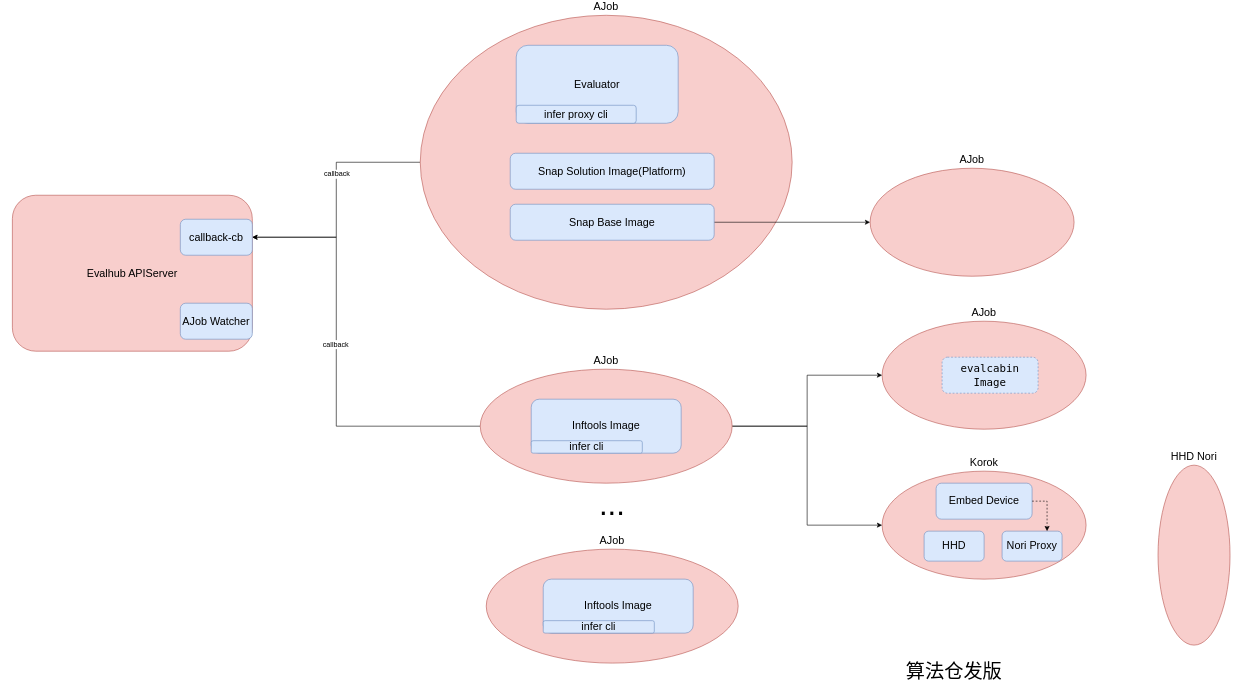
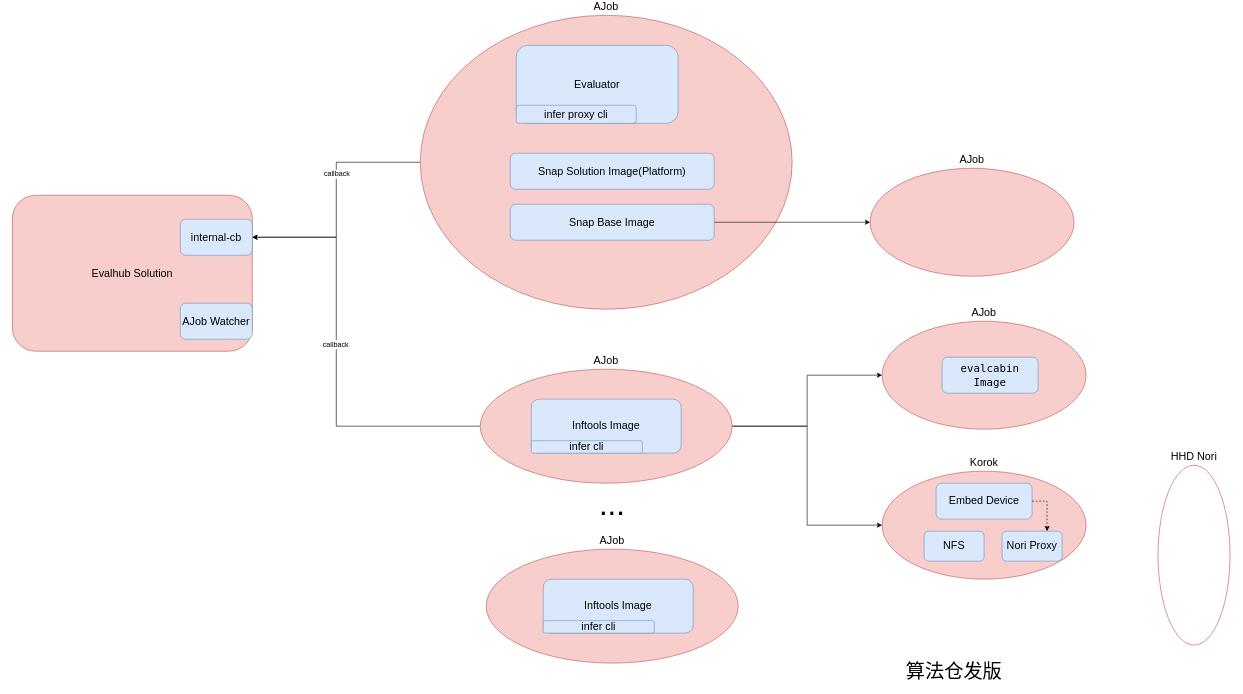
  <mxCell id="0" />
  <mxCell id="1" parent="0" />
  <mxCell id="2" style="edgeStyle=orthogonalEdgeStyle;rounded=0;orthogonalLoop=1;jettySize=auto;html=1;exitX=0;exitY=0.5;exitDx=0;exitDy=0;entryX=1;entryY=0.5;entryDx=0;entryDy=0;fontSize=52;" edge="1" parent="1" source="4" target="29"><mxGeometry relative="1" as="geometry" /></mxCell>
  <mxCell id="3" value="callback" style="edgeLabel;html=1;align=center;verticalAlign=middle;resizable=0;points=[];fontSize=12;" vertex="1" connectable="0" parent="2"><mxGeometry x="-0.213" relative="1" as="geometry"><mxPoint as="offset" /></mxGeometry></mxCell>
  <mxCell id="4" value="&lt;font style=&quot;font-size: 18px;&quot;&gt;AJob&lt;/font&gt;" style="ellipse;whiteSpace=wrap;html=1;labelPosition=center;verticalLabelPosition=top;align=center;verticalAlign=bottom;fillColor=#f8cecc;strokeColor=#b85450;fontSize=18;" parent="1" vertex="1"><mxGeometry x="700" y="20" width="620" height="490" as="geometry" /></mxCell>
- <mxCell id="5" value="Evalhub APIServer" style="rounded=1;whiteSpace=wrap;html=1;fillColor=#f8cecc;strokeColor=#b85450;fontSize=18;" parent="1" vertex="1"><mxGeometry x="20" y="320" width="400" height="260" as="geometry" /></mxCell>
+ <mxCell id="5" value="Evalhub Solution" style="rounded=1;whiteSpace=wrap;html=1;fillColor=#f8cecc;strokeColor=#b85450;fontSize=18;" parent="1" vertex="1"><mxGeometry x="20" y="320" width="400" height="260" as="geometry" /></mxCell>
  <mxCell id="6" value="AJob Watcher" style="rounded=1;whiteSpace=wrap;html=1;fillColor=#dae8fc;strokeColor=#6c8ebf;fontSize=18;" parent="1" vertex="1"><mxGeometry x="300" y="500" width="120" height="60" as="geometry" /></mxCell>
  <mxCell id="7" value="" style="group;movable=0;resizable=0;rotatable=0;deletable=0;editable=0;locked=1;connectable=0;" parent="1" vertex="1" connectable="0"><mxGeometry x="860" y="70" width="270" height="130" as="geometry" /></mxCell>
  <mxCell id="8" value="Evaluator" style="rounded=1;whiteSpace=wrap;html=1;fillColor=#dae8fc;strokeColor=#6c8ebf;fontSize=18;" parent="7" vertex="1"><mxGeometry width="270" height="130" as="geometry" /></mxCell>
  <mxCell id="9" value="infer proxy cli" style="rounded=1;whiteSpace=wrap;html=1;fillColor=#dae8fc;strokeColor=#6c8ebf;fontSize=18;" parent="7" vertex="1"><mxGeometry y="100" width="200" height="30" as="geometry" /></mxCell>
  <mxCell id="10" value="Snap Solution Image(Platform)" style="rounded=1;whiteSpace=wrap;html=1;fillColor=#dae8fc;strokeColor=#6c8ebf;fontSize=18;" parent="1" vertex="1"><mxGeometry x="850" y="250" width="340" height="60" as="geometry" /></mxCell>
  <mxCell id="11" style="edgeStyle=orthogonalEdgeStyle;rounded=0;orthogonalLoop=1;jettySize=auto;html=1;exitX=1;exitY=0.5;exitDx=0;exitDy=0;entryX=0;entryY=0.5;entryDx=0;entryDy=0;" parent="1" source="12" target="13" edge="1"><mxGeometry relative="1" as="geometry" /></mxCell>
  <mxCell id="12" value="Snap Base Image" style="rounded=1;whiteSpace=wrap;html=1;fillColor=#dae8fc;strokeColor=#6c8ebf;fontSize=18;" parent="1" vertex="1"><mxGeometry x="850" y="335" width="340" height="60" as="geometry" /></mxCell>
  <mxCell id="13" value="&lt;font style=&quot;font-size: 18px;&quot;&gt;AJob&lt;/font&gt;" style="ellipse;whiteSpace=wrap;html=1;labelPosition=center;verticalLabelPosition=top;align=center;verticalAlign=bottom;fillColor=#f8cecc;strokeColor=#b85450;fontSize=18;" parent="1" vertex="1"><mxGeometry x="1450" y="275" width="340" height="180" as="geometry" /></mxCell>
  <mxCell id="14" value="&lt;font style=&quot;font-size: 18px;&quot;&gt;AJob&lt;/font&gt;" style="ellipse;whiteSpace=wrap;html=1;labelPosition=center;verticalLabelPosition=top;align=center;verticalAlign=bottom;fillColor=#f8cecc;strokeColor=#b85450;fontSize=18;" parent="1" vertex="1"><mxGeometry x="1470" y="530" width="340" height="180" as="geometry" /></mxCell>
  <mxCell id="15" value="&lt;font style=&quot;font-size: 18px;&quot;&gt;Korok&lt;/font&gt;" style="ellipse;whiteSpace=wrap;html=1;labelPosition=center;verticalLabelPosition=top;align=center;verticalAlign=bottom;fillColor=#f8cecc;strokeColor=#b85450;fontSize=18;" parent="1" vertex="1"><mxGeometry x="1470" y="780" width="340" height="180" as="geometry" /></mxCell>
  <mxCell id="16" style="edgeStyle=orthogonalEdgeStyle;rounded=0;orthogonalLoop=1;jettySize=auto;html=1;exitX=1;exitY=0.5;exitDx=0;exitDy=0;entryX=0;entryY=0.5;entryDx=0;entryDy=0;" edge="1" parent="1" source="20" target="14"><mxGeometry relative="1" as="geometry" /></mxCell>
  <mxCell id="17" style="edgeStyle=orthogonalEdgeStyle;rounded=0;orthogonalLoop=1;jettySize=auto;html=1;exitX=1;exitY=0.5;exitDx=0;exitDy=0;entryX=0;entryY=0.5;entryDx=0;entryDy=0;" edge="1" parent="1" source="20" target="15"><mxGeometry relative="1" as="geometry" /></mxCell>
  <mxCell id="18" style="edgeStyle=orthogonalEdgeStyle;rounded=0;orthogonalLoop=1;jettySize=auto;html=1;exitX=0;exitY=0.5;exitDx=0;exitDy=0;fontSize=52;entryX=1;entryY=0.5;entryDx=0;entryDy=0;" edge="1" parent="1" source="20" target="29"><mxGeometry relative="1" as="geometry"><mxPoint x="490" y="290" as="targetPoint" /><Array as="points"><mxPoint x="560" y="705" /><mxPoint x="560" y="390" /></Array></mxGeometry></mxCell>
  <mxCell id="19" value="callback" style="edgeLabel;html=1;align=center;verticalAlign=middle;resizable=0;points=[];fontSize=12;" vertex="1" connectable="0" parent="18"><mxGeometry x="0.084" y="2" relative="1" as="geometry"><mxPoint as="offset" /></mxGeometry></mxCell>
  <mxCell id="20" value="&lt;font style=&quot;font-size: 18px;&quot;&gt;AJob&lt;/font&gt;" style="ellipse;whiteSpace=wrap;html=1;labelPosition=center;verticalLabelPosition=top;align=center;verticalAlign=bottom;fillColor=#f8cecc;strokeColor=#b85450;fontSize=18;" vertex="1" parent="1"><mxGeometry x="800" y="610" width="420" height="190" as="geometry" /></mxCell>
  <mxCell id="21" value="" style="group;movable=1;resizable=1;rotatable=1;deletable=1;editable=1;locked=0;connectable=1;" vertex="1" connectable="0" parent="1"><mxGeometry x="885" y="660" width="250" height="90" as="geometry" /></mxCell>
  <mxCell id="22" value="Inftools Image" style="rounded=1;whiteSpace=wrap;html=1;fillColor=#dae8fc;strokeColor=#6c8ebf;fontSize=18;" vertex="1" parent="21"><mxGeometry width="250" height="90" as="geometry" /></mxCell>
  <mxCell id="23" value="infer cli" style="rounded=1;whiteSpace=wrap;html=1;fillColor=#dae8fc;strokeColor=#6c8ebf;fontSize=18;" vertex="1" parent="21"><mxGeometry y="69.231" width="185.185" height="20.769" as="geometry" /></mxCell>
  <mxCell id="24" value="&lt;font style=&quot;font-size: 18px;&quot;&gt;AJob&lt;/font&gt;" style="ellipse;whiteSpace=wrap;html=1;labelPosition=center;verticalLabelPosition=top;align=center;verticalAlign=bottom;fillColor=#f8cecc;strokeColor=#b85450;fontSize=18;" vertex="1" parent="1"><mxGeometry x="810" y="910" width="420" height="190" as="geometry" /></mxCell>
  <mxCell id="25" value="" style="group;movable=1;resizable=1;rotatable=1;deletable=1;editable=1;locked=0;connectable=1;" vertex="1" connectable="0" parent="1"><mxGeometry x="905" y="960" width="250" height="90" as="geometry" /></mxCell>
  <mxCell id="26" value="Inftools Image" style="rounded=1;whiteSpace=wrap;html=1;fillColor=#dae8fc;strokeColor=#6c8ebf;fontSize=18;" vertex="1" parent="25"><mxGeometry width="250" height="90" as="geometry" /></mxCell>
  <mxCell id="27" value="infer cli" style="rounded=1;whiteSpace=wrap;html=1;fillColor=#dae8fc;strokeColor=#6c8ebf;fontSize=18;" vertex="1" parent="25"><mxGeometry y="69.231" width="185.185" height="20.769" as="geometry" /></mxCell>
  <mxCell id="28" value="&lt;font style=&quot;font-size: 52px;&quot;&gt;...&lt;/font&gt;" style="text;html=1;strokeColor=none;fillColor=none;align=center;verticalAlign=middle;whiteSpace=wrap;rounded=0;" vertex="1" parent="1"><mxGeometry x="990" y="820" width="60" height="30" as="geometry" /></mxCell>
- <mxCell id="29" value="callback-cb" style="rounded=1;whiteSpace=wrap;html=1;fillColor=#dae8fc;strokeColor=#6c8ebf;fontSize=18;" vertex="1" parent="1"><mxGeometry x="300" y="360" width="120" height="60" as="geometry" /></mxCell>
+ <mxCell id="29" value="internal-cb" style="rounded=1;whiteSpace=wrap;html=1;fillColor=#dae8fc;strokeColor=#6c8ebf;fontSize=18;" vertex="1" parent="1"><mxGeometry x="300" y="360" width="120" height="60" as="geometry" /></mxCell>
  <mxCell id="30" value="" style="group;movable=1;resizable=1;rotatable=1;deletable=1;editable=1;locked=0;connectable=1;" vertex="1" connectable="0" parent="1"><mxGeometry x="1670" y="880" width="100" height="50" as="geometry" /></mxCell>
  <mxCell id="31" value="Nori Proxy" style="rounded=1;whiteSpace=wrap;html=1;fillColor=#dae8fc;strokeColor=#6c8ebf;fontSize=18;" vertex="1" parent="30"><mxGeometry width="100" height="50" as="geometry" /></mxCell>
  <mxCell id="32" value="" style="group;movable=1;resizable=1;rotatable=1;deletable=1;editable=1;locked=0;connectable=1;" vertex="1" connectable="0" parent="1"><mxGeometry x="1560" y="800" width="160" height="60" as="geometry" /></mxCell>
  <mxCell id="33" value="Embed Device" style="rounded=1;whiteSpace=wrap;html=1;fillColor=#dae8fc;strokeColor=#6c8ebf;fontSize=18;" vertex="1" parent="32"><mxGeometry width="160" height="60" as="geometry" /></mxCell>
- <mxCell id="34" value="&lt;font style=&quot;font-size: 18px;&quot;&gt;HHD Nori&lt;/font&gt;" style="ellipse;whiteSpace=wrap;html=1;labelPosition=center;verticalLabelPosition=top;align=center;verticalAlign=bottom;fillColor=#f8cecc;strokeColor=#b85450;fontSize=18;" vertex="1" parent="1"><mxGeometry x="1930" y="770" width="120" height="300" as="geometry" /></mxCell>
+ <mxCell id="34" value="&lt;font style=&quot;font-size: 18px;&quot;&gt;HHD Nori&lt;/font&gt;" style="ellipse;whiteSpace=wrap;html=1;labelPosition=center;verticalLabelPosition=top;align=center;verticalAlign=bottom;fillColor=#ffffff;strokeColor=#b85450;fontSize=18;" vertex="1" parent="1"><mxGeometry x="1930" y="770" width="120" height="300" as="geometry" /></mxCell>
  <mxCell id="35" value="" style="group;movable=1;resizable=1;rotatable=1;deletable=1;editable=1;locked=0;connectable=1;" vertex="1" connectable="0" parent="1"><mxGeometry x="1570" y="590" width="160" height="60" as="geometry" /></mxCell>
- <mxCell id="36" value="&lt;code&gt;evalcabin Image&lt;/code&gt;" style="rounded=1;whiteSpace=wrap;html=1;fillColor=#dae8fc;strokeColor=#6c8ebf;fontSize=18;dashed=1;" vertex="1" parent="35"><mxGeometry width="160" height="60" as="geometry" /></mxCell>
+ <mxCell id="36" value="&lt;code&gt;evalcabin Image&lt;/code&gt;" style="rounded=1;whiteSpace=wrap;html=1;fillColor=#dae8fc;strokeColor=#6c8ebf;fontSize=18;" vertex="1" parent="35"><mxGeometry width="160" height="60" as="geometry" /></mxCell>
  <mxCell id="37" value="&lt;font style=&quot;font-size: 32px;&quot;&gt;算法仓发版&lt;/font&gt;" style="text;html=1;strokeColor=none;fillColor=none;align=center;verticalAlign=middle;whiteSpace=wrap;rounded=0;fontSize=12;" vertex="1" parent="1"><mxGeometry x="1455" y="1100" width="270" height="30" as="geometry" /></mxCell>
  <mxCell id="38" value="" style="group;movable=1;resizable=1;rotatable=1;deletable=1;editable=1;locked=0;connectable=1;" vertex="1" connectable="0" parent="1"><mxGeometry x="1540" y="880" width="100" height="50" as="geometry" /></mxCell>
- <mxCell id="39" value="HHD" style="rounded=1;whiteSpace=wrap;html=1;fillColor=#dae8fc;strokeColor=#6c8ebf;fontSize=18;" vertex="1" parent="38"><mxGeometry width="100" height="50" as="geometry" /></mxCell>
+ <mxCell id="39" value="NFS" style="rounded=1;whiteSpace=wrap;html=1;fillColor=#dae8fc;strokeColor=#6c8ebf;fontSize=18;" vertex="1" parent="38"><mxGeometry width="100" height="50" as="geometry" /></mxCell>
  <mxCell id="40" style="edgeStyle=orthogonalEdgeStyle;rounded=0;orthogonalLoop=1;jettySize=auto;html=1;exitX=1;exitY=0.5;exitDx=0;exitDy=0;entryX=0.75;entryY=0;entryDx=0;entryDy=0;fontSize=32;dashed=1;" edge="1" parent="1" source="33" target="31"><mxGeometry relative="1" as="geometry" /></mxCell>
